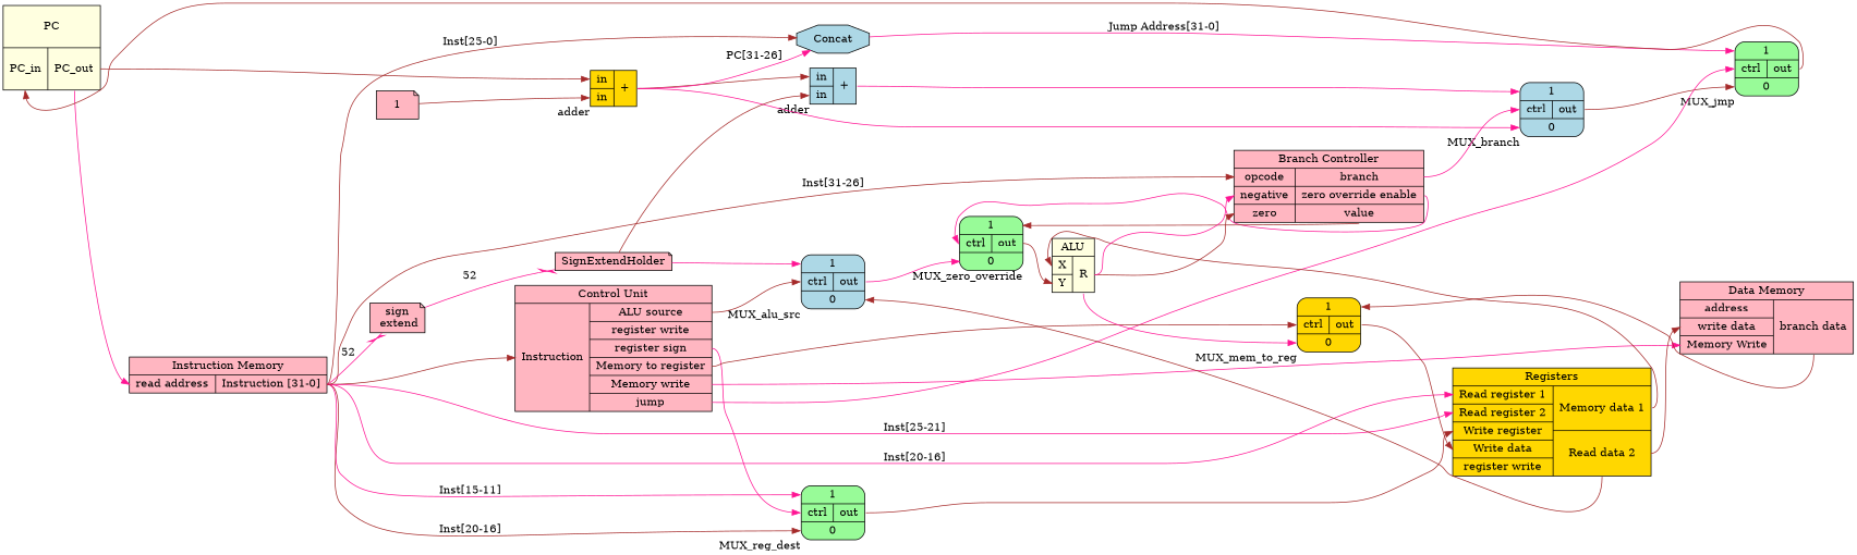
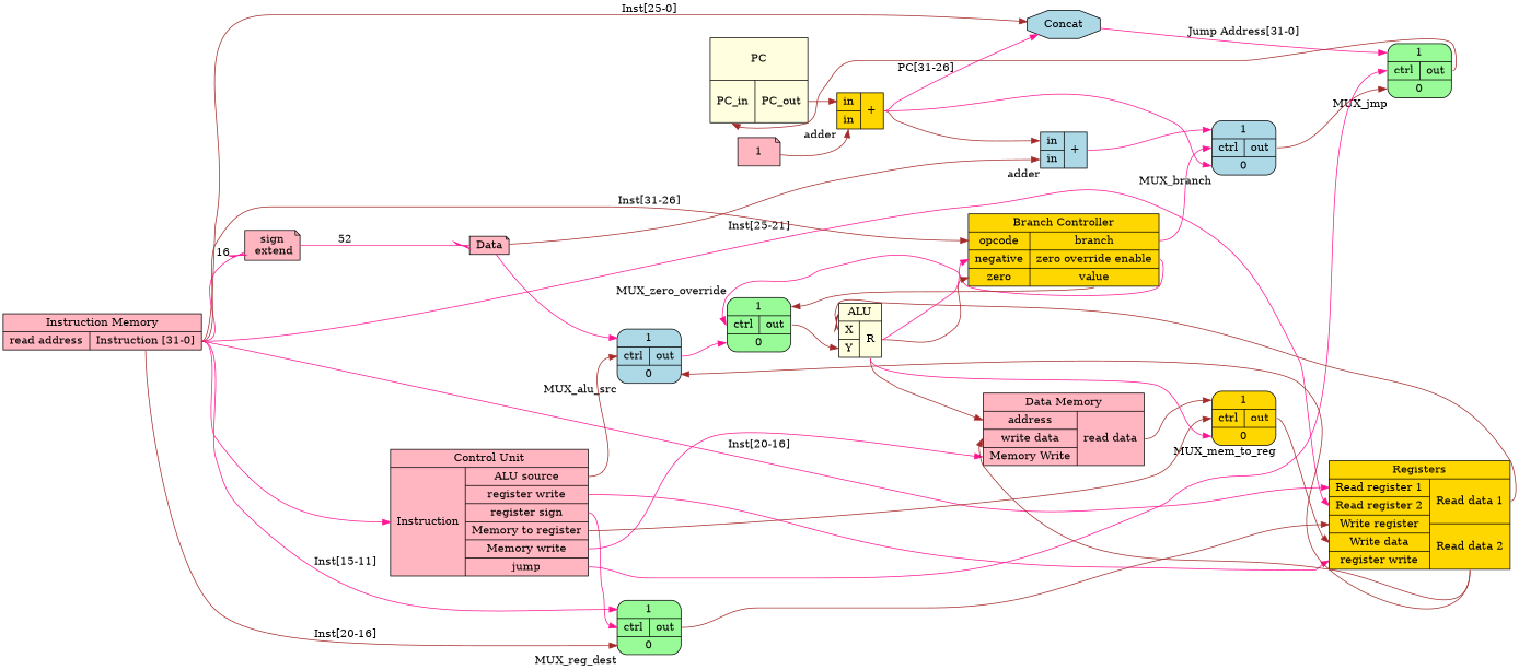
  digraph {
    rankdir=LR
    splines=true
    node [fillcolor=lightpink shape=record style=filled]
    edge [color=brown headport=0 tailport=out]
    n1 [fillcolor=lightyellow height=1.5 label="<f0> PC | {<in> PC_in | <out> PC_out }"]
    n2 [fillcolor=gold label="{{<in1> in | <in2> in} | <out> +}}" xlabel=adder]
    n3 [label=" <f0>Instruction Memory | {<read address> read address | <inst> Instruction [31-0]}"]
    n4 [fillcolor=lightblue label="{{<in1> in | <in2> in} | <out> +}}" xlabel=adder]
    Concat [fillcolor=lightblue shape=octagon]
    n6 [fillcolor=lightblue label="<1> 1 | { <control> ctrl | <out> out } | <0> 0" shape=Mrecord xlabel=MUX_branch]
    n7 [label="sign\n extend" shape=note]
    n8 [label="<f0> Control Unit | {{ <inst> Instruction} | {<alusource> ALU source | <regwrite> register write | <regdest> register sign | <memtoreg> Memory to register | <memw> Memory write | <jump> jump}}"]
-   n9 [fillcolor=gold label="<f0> Registers | {{<readreg1> Read register 1 | <readreg2> Read register 2 | <wreg> Write register | <wdata> Write data | <regwrite> register write} | {<readdata1> Memory data 1 | <readdata2> Read data 2}} "]
+   n9 [fillcolor=gold label="<f0> Registers | {{<readreg1> Read register 1 | <readreg2> Read register 2 | <wreg> Write register | <wdata> Write data | <regwrite> register write} | {<readdata1> Read data 1 | <readdata2> Read data 2}} "]
    n10 [fillcolor=palegreen label="<1> 1 | { <control> ctrl | <out> out } | <0> 0" shape=Mrecord xlabel=MUX_reg_dest]
-   n11 [label="<f0> Branch Controller | {{<opcode> opcode | <negative> negative | <zero> zero } | { <branch> branch | <zerooverride> zero override enable | <value> value }}"]
+   n11 [fillcolor=gold label="<f0> Branch Controller | {{<opcode> opcode | <negative> negative | <zero> zero } | { <branch> branch | <zerooverride> zero override enable | <value> value }}"]
    n12 [fillcolor=palegreen label="<1> 1 | { <control> ctrl | <out> out } | <0> 0" shape=Mrecord xlabel=MUX_jmp]
    n13 [label=1 shape=note]
-   SignExtendHolder [height=0.01 shape=note width=0.01]
+   SignExtendHolder [height=0.01 shape=note width=0.01 label=Data]
    n15 [fillcolor=lightblue label="<1> 1 | { <control> ctrl | <out> out } | <0> 0" shape=Mrecord xlabel=MUX_alu_src]
-   n16 [label=" <f0> Data Memory | {{ <address> address | <wdata> write data | <memwrite> Memory Write } | {<rdata> branch data} }}"]
+   n16 [label=" <f0> Data Memory | {{ <address> address | <wdata> write data | <memwrite> Memory Write } | {<rdata> read data} }}"]
    n17 [fillcolor=gold label="<1> 1 | { <control> ctrl | <out> out } | <0> 0" shape=Mrecord xlabel=MUX_mem_to_reg]
    n18 [fillcolor=lightyellow label="<f0> ALU | {{<x> X | <y> Y} | {<r> R}}"]
    n19 [fillcolor=palegreen label="<1> 1 | { <control> ctrl | <out> out } | <0> 0" shape=Mrecord xlabel=MUX_zero_override]
    n1 -> n2 [headport=in1]
-   n1 -> n3 [color=deeppink headport="read address"]
    n2 -> n4 [headport=in1]
    n2 -> Concat [color=deeppink label="PC[31-26]"]
    n2 -> n6 [color=deeppink]
    n3 -> Concat [label="Inst[25-0]" tailport=inst]
-   n3 -> n7 [arrowhead=rcrowlvee color=deeppink label=52 tailport=inst]
-   n3 -> n8 [headport=inst tailport=inst]
+   n3 -> n7 [arrowhead=rcrowlvee color=deeppink label=16 tailport=inst]
+   n3 -> n8 [color=deeppink headport=inst tailport=inst]
    n3 -> n9 [color=deeppink headport=readreg2 label="Inst[25-21]" tailport=inst]
    n3 -> n9 [color=deeppink headport=readreg1 label="Inst[20-16]" tailport=inst]
    n3 -> n10 [label="Inst[20-16]" tailport=inst]
    n3 -> n10 [color=deeppink headport=1 label="Inst[15-11]" tailport=inst]
    n3 -> n11 [headport=opcode label="Inst[31-26]" tailport=inst]
    n4 -> n6 [color=deeppink headport=1]
    Concat -> n12 [color=deeppink headport=1 label="Jump Address[31-0]"]
    n6 -> n12
    n7 -> SignExtendHolder [arrowhead=rcrowlvee color=deeppink label=52]
+   n8 -> n9 [color=deeppink headport=regwrite tailport=regwrite]
    n8 -> n10 [color=deeppink headport=control tailport=regdest]
    n8 -> n12 [color=deeppink headport=control tailport=jump]
    n8 -> n15 [headport=control tailport=alusource]
    n8 -> n16 [color=deeppink headport=memwrite tailport=memw]
    n8 -> n17 [headport=control tailport=memtoreg]
    n9 -> n15 [tailport=readdata2]
    n9 -> n16 [headport=wdata tailport=readdata2]
-   n9 -> n18 [headport=x tailport=readdata1]
+   n9 -> n18 [headport=x tailport=readdata1 arrowhead=rcrowlvee]
    n10 -> n9 [headport=wreg]
    n11 -> n6 [color=deeppink headport=control tailport=branch]
    n11 -> n19 [color=deeppink headport=control tailport=zerooverride]
    n11 -> n19 [headport=1 tailport=value]
    n12 -> n1 [headport=in]
    n13 -> n2 [headport=in2]
    SignExtendHolder -> n4 [headport=in2]
    SignExtendHolder -> n15 [color=deeppink headport=1]
    n15 -> n19 [color=deeppink]
    n16 -> n17 [headport=1 tailport=rdata]
    n17 -> n9 [headport=wdata]
    n18 -> n11 [headport=zero tailport=r]
    n18 -> n11 [color=deeppink headport=negative tailport=r]
+   n18 -> n16 [headport=address tailport=r]
    n18 -> n17 [color=deeppink tailport=r]
    n19 -> n18 [headport=y]
  }
